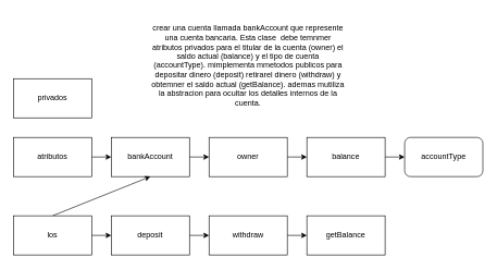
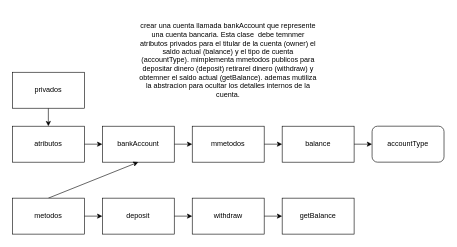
  <mxCell id="0" />
  <mxCell id="1" parent="0" />
  <mxCell id="2" value="crear una cuenta llamada bankAccount que represente una cuenta bancaria. Esta clase&amp;nbsp; debe temnmer atributos privados para el titular de la cuenta (owner) el saldo actual (balance) y el tipo de cuenta (accountType). mimplementa mmetodos publicos para depositar dinero (deposit) retirarel dinero (withdraw) y obtemner el saldo actual (getBalance). ademas mutiliza la abstracion para ocultar los detalles internos de la cuenta." style="text;strokeColor=none;align=center;fillColor=none;html=1;verticalAlign=middle;whiteSpace=wrap;rounded=0;" vertex="1" parent="1"><mxGeometry x="230" y="20" width="300" height="160" as="geometry" /></mxCell>
  <mxCell id="3" style="edgeStyle=none;html=1;exitX=1;exitY=0.5;exitDx=0;exitDy=0;entryX=0;entryY=0.5;entryDx=0;entryDy=0;" edge="1" parent="1" source="4" target="6"><mxGeometry relative="1" as="geometry" /></mxCell>
  <mxCell id="4" value="bankAccount" style="whiteSpace=wrap;html=1;" vertex="1" parent="1"><mxGeometry x="170" y="210" width="120" height="60" as="geometry" /></mxCell>
  <mxCell id="5" style="edgeStyle=none;html=1;exitX=1;exitY=0.5;exitDx=0;exitDy=0;entryX=0;entryY=0.5;entryDx=0;entryDy=0;" edge="1" parent="1" source="6" target="8"><mxGeometry relative="1" as="geometry" /></mxCell>
- <mxCell id="6" value="owner" style="whiteSpace=wrap;html=1;" vertex="1" parent="1"><mxGeometry x="320" y="210" width="120" height="60" as="geometry" /></mxCell>
+ <mxCell id="6" value="mmetodos" style="whiteSpace=wrap;html=1;" vertex="1" parent="1"><mxGeometry x="320" y="210" width="120" height="60" as="geometry" /></mxCell>
  <mxCell id="7" style="edgeStyle=none;html=1;exitX=1;exitY=0.5;exitDx=0;exitDy=0;entryX=0;entryY=0.5;entryDx=0;entryDy=0;" edge="1" parent="1" source="8" target="9"><mxGeometry relative="1" as="geometry" /></mxCell>
  <mxCell id="8" value="balance" style="whiteSpace=wrap;html=1;" vertex="1" parent="1"><mxGeometry x="470" y="210" width="120" height="60" as="geometry" /></mxCell>
  <mxCell id="9" value="accountType" style="whiteSpace=wrap;html=1;rounded=1;" vertex="1" parent="1"><mxGeometry x="620" y="210" width="120" height="60" as="geometry" /></mxCell>
  <mxCell id="10" style="edgeStyle=none;html=1;exitX=1;exitY=0.5;exitDx=0;exitDy=0;entryX=0;entryY=0.5;entryDx=0;entryDy=0;" edge="1" parent="1" source="11" target="13"><mxGeometry relative="1" as="geometry" /></mxCell>
  <mxCell id="11" value="deposit" style="whiteSpace=wrap;html=1;" vertex="1" parent="1"><mxGeometry x="170" y="330" width="120" height="60" as="geometry" /></mxCell>
  <mxCell id="12" style="edgeStyle=none;html=1;exitX=1;exitY=0.5;exitDx=0;exitDy=0;entryX=0;entryY=0.5;entryDx=0;entryDy=0;" edge="1" parent="1" source="13" target="14"><mxGeometry relative="1" as="geometry" /></mxCell>
  <mxCell id="13" value="withdraw" style="whiteSpace=wrap;html=1;" vertex="1" parent="1"><mxGeometry x="320" y="330" width="120" height="60" as="geometry" /></mxCell>
  <mxCell id="14" value="getBalance" style="whiteSpace=wrap;html=1;" vertex="1" parent="1"><mxGeometry x="470" y="330" width="120" height="60" as="geometry" /></mxCell>
  <mxCell id="15" style="edgeStyle=none;html=1;exitX=1;exitY=0.5;exitDx=0;exitDy=0;entryX=0;entryY=0.5;entryDx=0;entryDy=0;" edge="1" parent="1" source="16" target="4"><mxGeometry relative="1" as="geometry" /></mxCell>
  <mxCell id="16" value="atributos" style="whiteSpace=wrap;html=1;" vertex="1" parent="1"><mxGeometry x="20" y="210" width="120" height="60" as="geometry" /></mxCell>
  <mxCell id="17" style="edgeStyle=none;html=1;exitX=1;exitY=0.5;exitDx=0;exitDy=0;entryX=0;entryY=0.5;entryDx=0;entryDy=0;" edge="1" parent="1" source="19" target="11"><mxGeometry relative="1" as="geometry" /></mxCell>
  <mxCell id="18" style="edgeStyle=none;html=1;exitX=0.5;exitY=0;exitDx=0;exitDy=0;entryX=0.5;entryY=1;entryDx=0;entryDy=0;" edge="1" parent="1" source="19" target="4"><mxGeometry relative="1" as="geometry" /></mxCell>
- <mxCell id="19" value="los" style="whiteSpace=wrap;html=1;" vertex="1" parent="1"><mxGeometry x="20" y="330" width="120" height="60" as="geometry" /></mxCell>
+ <mxCell id="19" value="metodos" style="whiteSpace=wrap;html=1;" vertex="1" parent="1"><mxGeometry x="20" y="330" width="120" height="60" as="geometry" /></mxCell>
+ <mxCell id="20" style="edgeStyle=none;html=1;exitX=0.5;exitY=1;exitDx=0;exitDy=0;entryX=0.5;entryY=0;entryDx=0;entryDy=0;" edge="1" parent="1" source="21" target="16"><mxGeometry relative="1" as="geometry" /></mxCell>
  <mxCell id="21" value="privados" style="whiteSpace=wrap;html=1;" vertex="1" parent="1"><mxGeometry x="20" y="120" width="120" height="60" as="geometry" /></mxCell>
